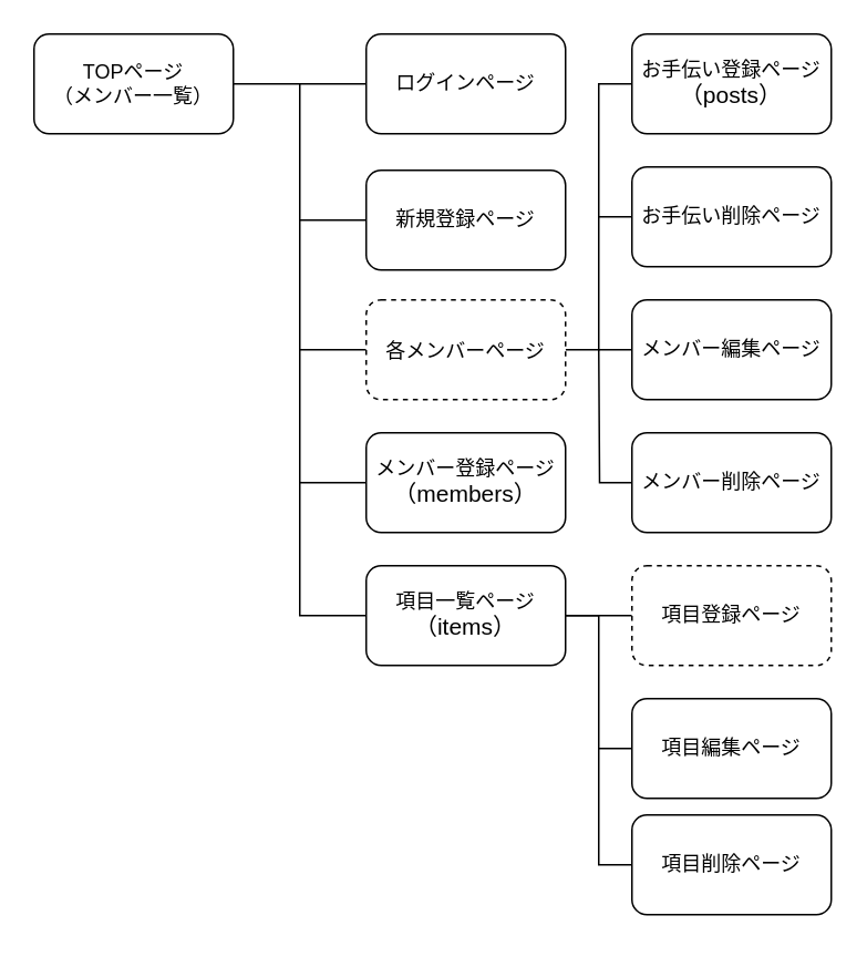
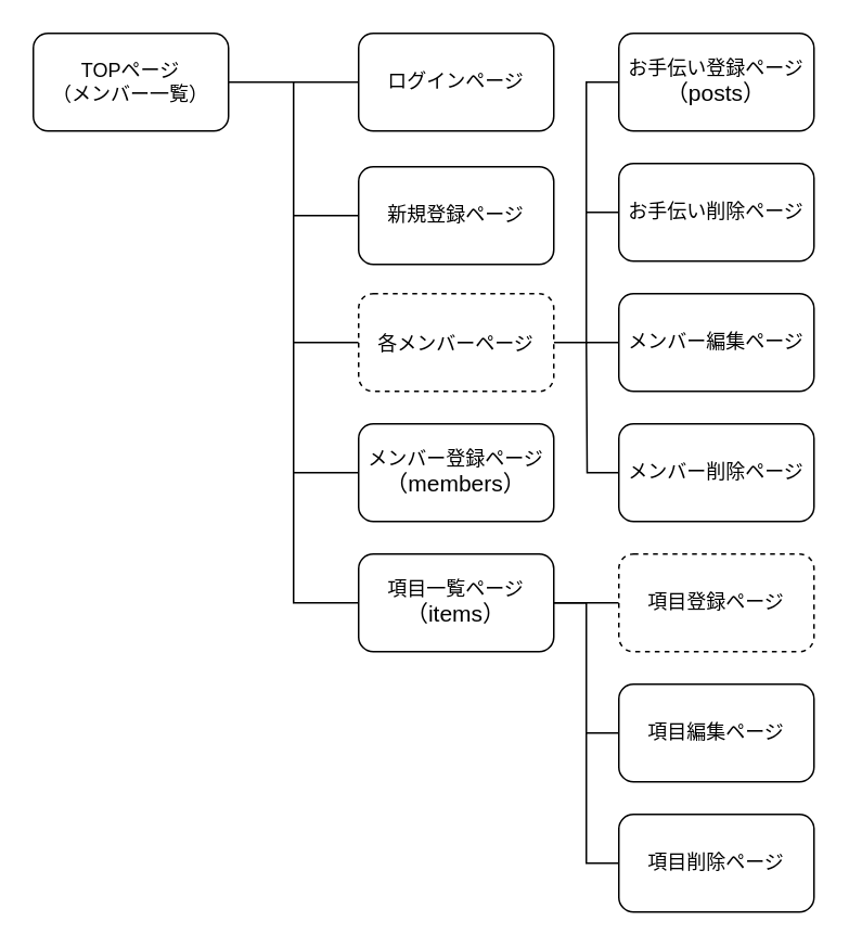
  <mxCell id="0" />
  <mxCell id="1" parent="0" />
  <mxCell id="2" style="edgeStyle=orthogonalEdgeStyle;rounded=0;html=1;startArrow=none;startFill=0;endArrow=none;endFill=0;elbow=vertical;" parent="1" source="3" edge="1"><mxGeometry relative="1" as="geometry"><mxPoint x="180" y="50" as="targetPoint" /></mxGeometry></mxCell>
  <mxCell id="3" value="ログインページ" style="rounded=1;whiteSpace=wrap;html=1;" parent="1" vertex="1"><mxGeometry x="220" y="20" width="120" height="60" as="geometry" /></mxCell>
  <mxCell id="4" style="edgeStyle=orthogonalEdgeStyle;rounded=0;html=1;startArrow=none;startFill=0;endArrow=none;endFill=0;elbow=vertical;" parent="1" source="5" edge="1"><mxGeometry relative="1" as="geometry"><mxPoint x="180" y="132" as="targetPoint" /></mxGeometry></mxCell>
  <mxCell id="5" value="新規登録ページ" style="rounded=1;whiteSpace=wrap;html=1;" parent="1" vertex="1"><mxGeometry x="220" y="102" width="120" height="60" as="geometry" /></mxCell>
  <mxCell id="6" style="edgeStyle=orthogonalEdgeStyle;html=1;entryX=0;entryY=0.5;entryDx=0;entryDy=0;startArrow=none;startFill=0;endArrow=none;endFill=0;elbow=vertical;rounded=0;" parent="1" source="7" target="10" edge="1"><mxGeometry relative="1" as="geometry" /></mxCell>
  <mxCell id="7" value="TOPページ&lt;br&gt;（メンバー一覧）" style="rounded=1;whiteSpace=wrap;html=1;" parent="1" vertex="1"><mxGeometry x="20" y="20" width="120" height="60" as="geometry" /></mxCell>
  <mxCell id="8" style="edgeStyle=orthogonalEdgeStyle;rounded=0;html=1;exitX=1;exitY=0.5;exitDx=0;exitDy=0;entryX=0;entryY=0.5;entryDx=0;entryDy=0;startArrow=none;startFill=0;endArrow=none;endFill=0;elbow=vertical;" parent="1" source="10" target="18" edge="1"><mxGeometry relative="1" as="geometry" /></mxCell>
  <mxCell id="9" style="edgeStyle=orthogonalEdgeStyle;rounded=0;html=1;entryX=0;entryY=0.5;entryDx=0;entryDy=0;startArrow=none;startFill=0;endArrow=none;endFill=0;elbow=vertical;" parent="1" source="10" target="21" edge="1"><mxGeometry relative="1" as="geometry" /></mxCell>
  <mxCell id="10" value="項目一覧ページ&lt;br&gt;&lt;span style=&quot;font-size: 14px&quot;&gt;（items）&lt;/span&gt;" style="rounded=1;whiteSpace=wrap;html=1;" parent="1" vertex="1"><mxGeometry x="220" y="340" width="120" height="60" as="geometry" /></mxCell>
  <mxCell id="11" style="edgeStyle=orthogonalEdgeStyle;rounded=0;html=1;startArrow=none;startFill=0;endArrow=none;endFill=0;elbow=vertical;" parent="1" source="12" edge="1"><mxGeometry relative="1" as="geometry"><mxPoint x="180" y="290" as="targetPoint" /></mxGeometry></mxCell>
  <mxCell id="12" value="メンバー登録ページ&lt;br&gt;&lt;span style=&quot;font-size: 14px&quot;&gt;（members）&lt;/span&gt;" style="rounded=1;whiteSpace=wrap;html=1;" parent="1" vertex="1"><mxGeometry x="220" y="260" width="120" height="60" as="geometry" /></mxCell>
  <mxCell id="13" value="お手伝い登録ページ&lt;br&gt;&lt;span style=&quot;font-size: 14px&quot;&gt;（posts）&lt;/span&gt;" style="rounded=1;whiteSpace=wrap;html=1;" parent="1" vertex="1"><mxGeometry x="380" y="20" width="120" height="60" as="geometry" /></mxCell>
  <mxCell id="14" style="edgeStyle=orthogonalEdgeStyle;rounded=0;html=1;startArrow=none;startFill=0;endArrow=none;endFill=0;elbow=vertical;" parent="1" source="15" edge="1"><mxGeometry relative="1" as="geometry"><mxPoint x="360" y="210" as="targetPoint" /></mxGeometry></mxCell>
  <mxCell id="15" value="メンバー編集ページ" style="rounded=1;whiteSpace=wrap;html=1;" parent="1" vertex="1"><mxGeometry x="380" y="180" width="120" height="60" as="geometry" /></mxCell>
  <mxCell id="16" style="edgeStyle=orthogonalEdgeStyle;rounded=0;html=1;exitX=0;exitY=0.5;exitDx=0;exitDy=0;startArrow=none;startFill=0;endArrow=none;endFill=0;elbow=vertical;" parent="1" source="17" edge="1"><mxGeometry relative="1" as="geometry"><mxPoint x="360" y="210" as="targetPoint" /></mxGeometry></mxCell>
  <mxCell id="17" value="メンバー削除ページ" style="rounded=1;whiteSpace=wrap;html=1;" parent="1" vertex="1"><mxGeometry x="380" y="260" width="120" height="60" as="geometry" /></mxCell>
  <mxCell id="18" value="項目登録ページ" style="rounded=1;whiteSpace=wrap;html=1;dashed=1;" parent="1" vertex="1"><mxGeometry x="380" y="340" width="120" height="60" as="geometry" /></mxCell>
  <mxCell id="19" style="edgeStyle=orthogonalEdgeStyle;rounded=0;html=1;startArrow=none;startFill=0;endArrow=none;endFill=0;elbow=vertical;" parent="1" source="20" edge="1"><mxGeometry relative="1" as="geometry"><mxPoint x="360" y="450" as="targetPoint" /></mxGeometry></mxCell>
  <mxCell id="20" value="項目編集ページ" style="rounded=1;whiteSpace=wrap;html=1;" parent="1" vertex="1"><mxGeometry x="380" y="420" width="120" height="60" as="geometry" /></mxCell>
- <mxCell id="21" value="項目削除ページ" style="rounded=1;whiteSpace=wrap;html=1;" parent="1" vertex="1"><mxGeometry x="380" y="490" width="120" height="60" as="geometry" /></mxCell>
+ <mxCell id="21" value="項目削除ページ" style="rounded=1;whiteSpace=wrap;html=1;" parent="1" vertex="1"><mxGeometry x="380" y="500" width="120" height="60" as="geometry" /></mxCell>
  <mxCell id="22" style="edgeStyle=orthogonalEdgeStyle;rounded=0;html=1;startArrow=none;startFill=0;endArrow=none;endFill=0;elbow=vertical;" parent="1" source="24" edge="1"><mxGeometry relative="1" as="geometry"><mxPoint x="180" y="210" as="targetPoint" /></mxGeometry></mxCell>
  <mxCell id="23" style="edgeStyle=orthogonalEdgeStyle;rounded=0;html=1;entryX=0;entryY=0.5;entryDx=0;entryDy=0;startArrow=none;startFill=0;endArrow=none;endFill=0;elbow=vertical;" parent="1" source="24" target="13" edge="1"><mxGeometry relative="1" as="geometry" /></mxCell>
  <mxCell id="24" value="各メンバーページ&lt;span style=&quot;font-size: 14px&quot;&gt;&lt;br&gt;&lt;/span&gt;" style="rounded=1;whiteSpace=wrap;html=1;dashed=1;" parent="1" vertex="1"><mxGeometry x="220" y="180" width="120" height="60" as="geometry" /></mxCell>
  <mxCell id="25" style="edgeStyle=orthogonalEdgeStyle;rounded=0;html=1;startArrow=none;startFill=0;endArrow=none;endFill=0;elbow=vertical;" parent="1" source="26" edge="1"><mxGeometry relative="1" as="geometry"><mxPoint x="360" y="130" as="targetPoint" /></mxGeometry></mxCell>
  <mxCell id="26" value="お手伝い削除ページ" style="rounded=1;whiteSpace=wrap;html=1;" parent="1" vertex="1"><mxGeometry x="380" y="100" width="120" height="60" as="geometry" /></mxCell>
